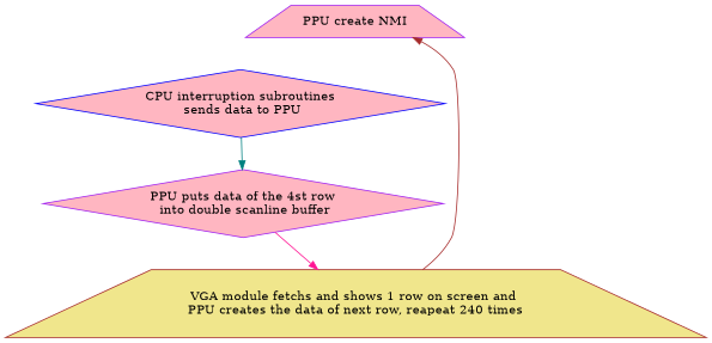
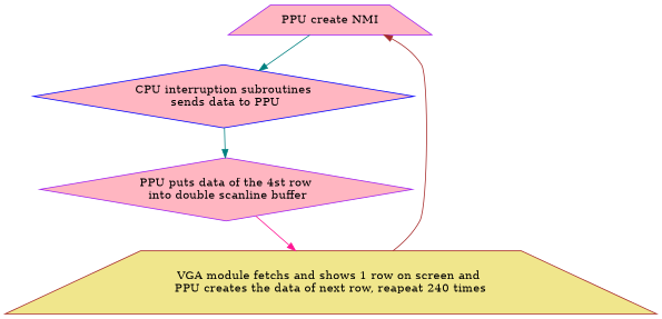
  digraph {
    rankdir=TB
    node [color=purple fillcolor=lightpink shape=trapezium style=filled]
    edge [color=teal]
    n1 [label="PPU create NMI"]
    n2 [color=blue label="CPU interruption subroutines\n sends data to PPU" shape=diamond]
    n3 [label="PPU puts data of the 4st row\n into double scanline buffer" shape=diamond]
    n4 [color=brown fillcolor=khaki label="VGA module fetchs and shows 1 row on screen and \nPPU creates the data of next row, reapeat 240 times"]
+   n1 -> n2
    n2 -> n3
    n3 -> n4 [color=deeppink]
    n4 -> n1 [color=brown]
  }
